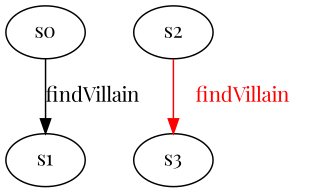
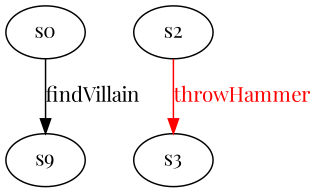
  digraph {
    fontname="Playfair Display"
    node [color="#000000" fontcolor="#000000" fontname="Playfair Display"]
    edge [fontname="Playfair Display"]
    n1 [label=s0]
-   n2 [label=s1]
+   n2 [label=s9]
    n3 [label=s2]
    n4 [label=s3]
    n1 -> n2 [color=black fontcolor=black label=findVillain]
-   n3 -> n4 [color=red fontcolor=red label=findVillain]
+   n3 -> n4 [color=red fontcolor=red label=throwHammer]
  }
